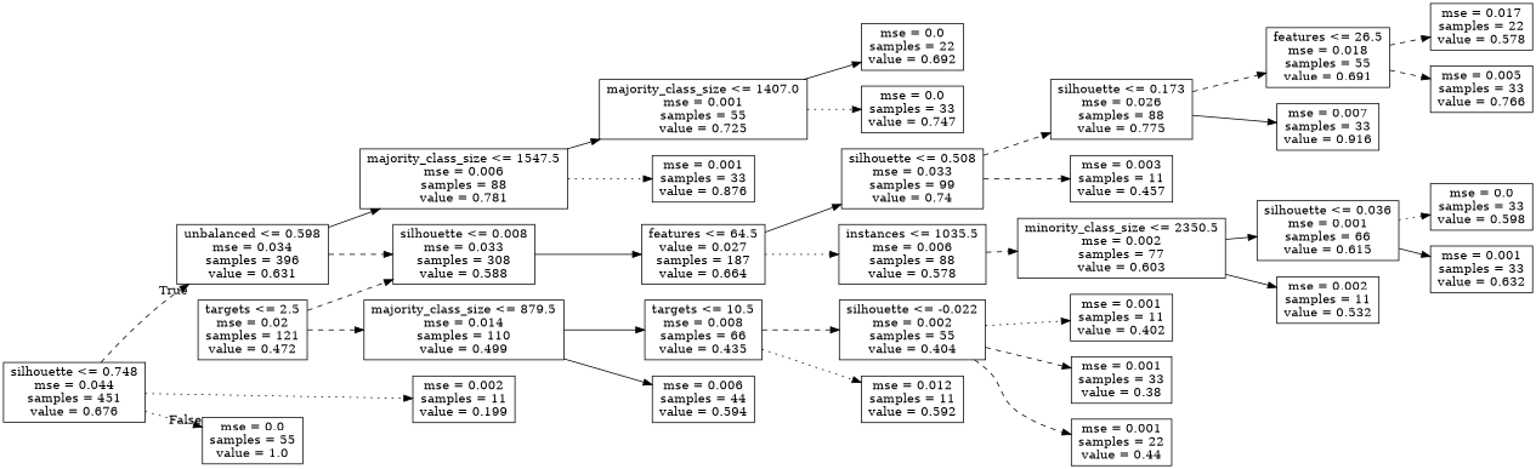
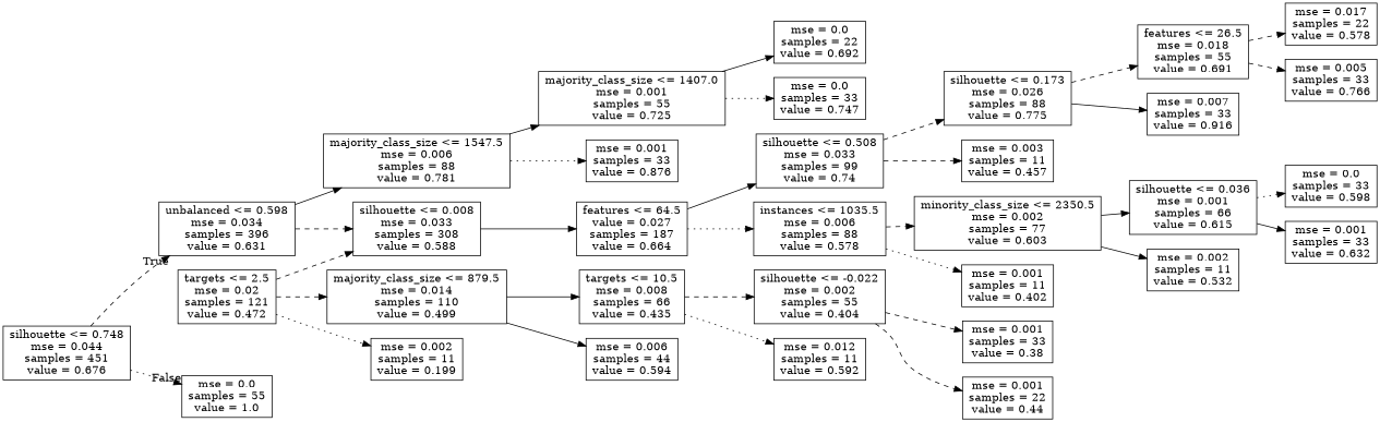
  digraph {
    rankdir=LR
    node [shape=box]
    edge [style=dashed]
    n1 [label="silhouette <= 0.748\nmse = 0.044\nsamples = 451\nvalue = 0.676"]
    n2 [label="unbalanced <= 0.598\nmse = 0.034\nsamples = 396\nvalue = 0.631"]
    n3 [label="mse = 0.0\nsamples = 55\nvalue = 1.0"]
    n4 [label="majority_class_size <= 1547.5\nmse = 0.006\nsamples = 88\nvalue = 0.781"]
    n5 [label="silhouette <= 0.008\nmse = 0.033\nsamples = 308\nvalue = 0.588"]
    n6 [label="majority_class_size <= 1407.0\nmse = 0.001\nsamples = 55\nvalue = 0.725"]
    n7 [label="mse = 0.001\nsamples = 33\nvalue = 0.876"]
    n8 [label="features <= 64.5\nvalue = 0.027\nsamples = 187\nvalue = 0.664"]
    n9 [label="mse = 0.0\nsamples = 22\nvalue = 0.692"]
    n10 [label="mse = 0.0\nsamples = 33\nvalue = 0.747"]
    n11 [label="targets <= 2.5\nmse = 0.02\nsamples = 121\nvalue = 0.472"]
    n12 [label="mse = 0.002\nsamples = 11\nvalue = 0.199"]
    n13 [label="majority_class_size <= 879.5\nmse = 0.014\nsamples = 110\nvalue = 0.499"]
    n14 [label="silhouette <= 0.508\nmse = 0.033\nsamples = 99\nvalue = 0.74"]
    n15 [label="instances <= 1035.5\nmse = 0.006\nsamples = 88\nvalue = 0.578"]
    n16 [label="targets <= 10.5\nmse = 0.008\nsamples = 66\nvalue = 0.435"]
    n17 [label="mse = 0.006\nsamples = 44\nvalue = 0.594"]
    n18 [label="silhouette <= -0.022\nmse = 0.002\nsamples = 55\nvalue = 0.404"]
    n19 [label="mse = 0.012\nsamples = 11\nvalue = 0.592"]
    n20 [label="mse = 0.001\nsamples = 33\nvalue = 0.38"]
    n21 [label="mse = 0.001\nsamples = 22\nvalue = 0.44"]
    n22 [label="silhouette <= 0.173\nmse = 0.026\nsamples = 88\nvalue = 0.775"]
    n23 [label="mse = 0.003\nsamples = 11\nvalue = 0.457"]
    n24 [label="mse = 0.001\nsamples = 11\nvalue = 0.402"]
    n25 [label="minority_class_size <= 2350.5\nmse = 0.002\nsamples = 77\nvalue = 0.603"]
    n26 [label="features <= 26.5\nmse = 0.018\nsamples = 55\nvalue = 0.691"]
    n27 [label="mse = 0.007\nsamples = 33\nvalue = 0.916"]
    n28 [label="mse = 0.017\nsamples = 22\nvalue = 0.578"]
    n29 [label="mse = 0.005\nsamples = 33\nvalue = 0.766"]
    n30 [label="silhouette <= 0.036\nmse = 0.001\nsamples = 66\nvalue = 0.615"]
    n31 [label="mse = 0.002\nsamples = 11\nvalue = 0.532"]
    n32 [label="mse = 0.0\nsamples = 33\nvalue = 0.598"]
    n33 [label="mse = 0.001\nsamples = 33\nvalue = 0.632"]
    n1 -> n2 [headlabel=True labelangle=45 labeldistance=2.5]
    n1 -> n3 [headlabel=False labelangle=-45 labeldistance=2.5 style=dotted]
    n2 -> n4 [style=solid]
    n2 -> n5
    n4 -> n6 [style=solid]
    n4 -> n7 [style=dotted]
    n5 -> n8 [style=solid]
    n6 -> n9 [style=solid]
    n6 -> n10 [style=dotted]
    n8 -> n14 [style=solid]
    n8 -> n15 [style=dotted]
    n11 -> n5
-   n1 -> n12 [style=dotted]
+   n11 -> n12 [style=dotted]
    n11 -> n13
    n13 -> n16 [style=solid]
    n13 -> n17 [style=solid]
    n14 -> n22
    n14 -> n23
-   n18 -> n24 [style=dotted]
+   n15 -> n24 [style=dotted]
    n15 -> n25
    n16 -> n18
    n16 -> n19 [style=dotted]
    n18 -> n20
    n18 -> n21
    n22 -> n26
    n22 -> n27 [style=solid]
    n25 -> n30 [style=solid]
    n25 -> n31 [style=solid]
    n26 -> n28
    n26 -> n29
    n30 -> n32 [style=dotted]
    n30 -> n33 [style=solid]
  }
